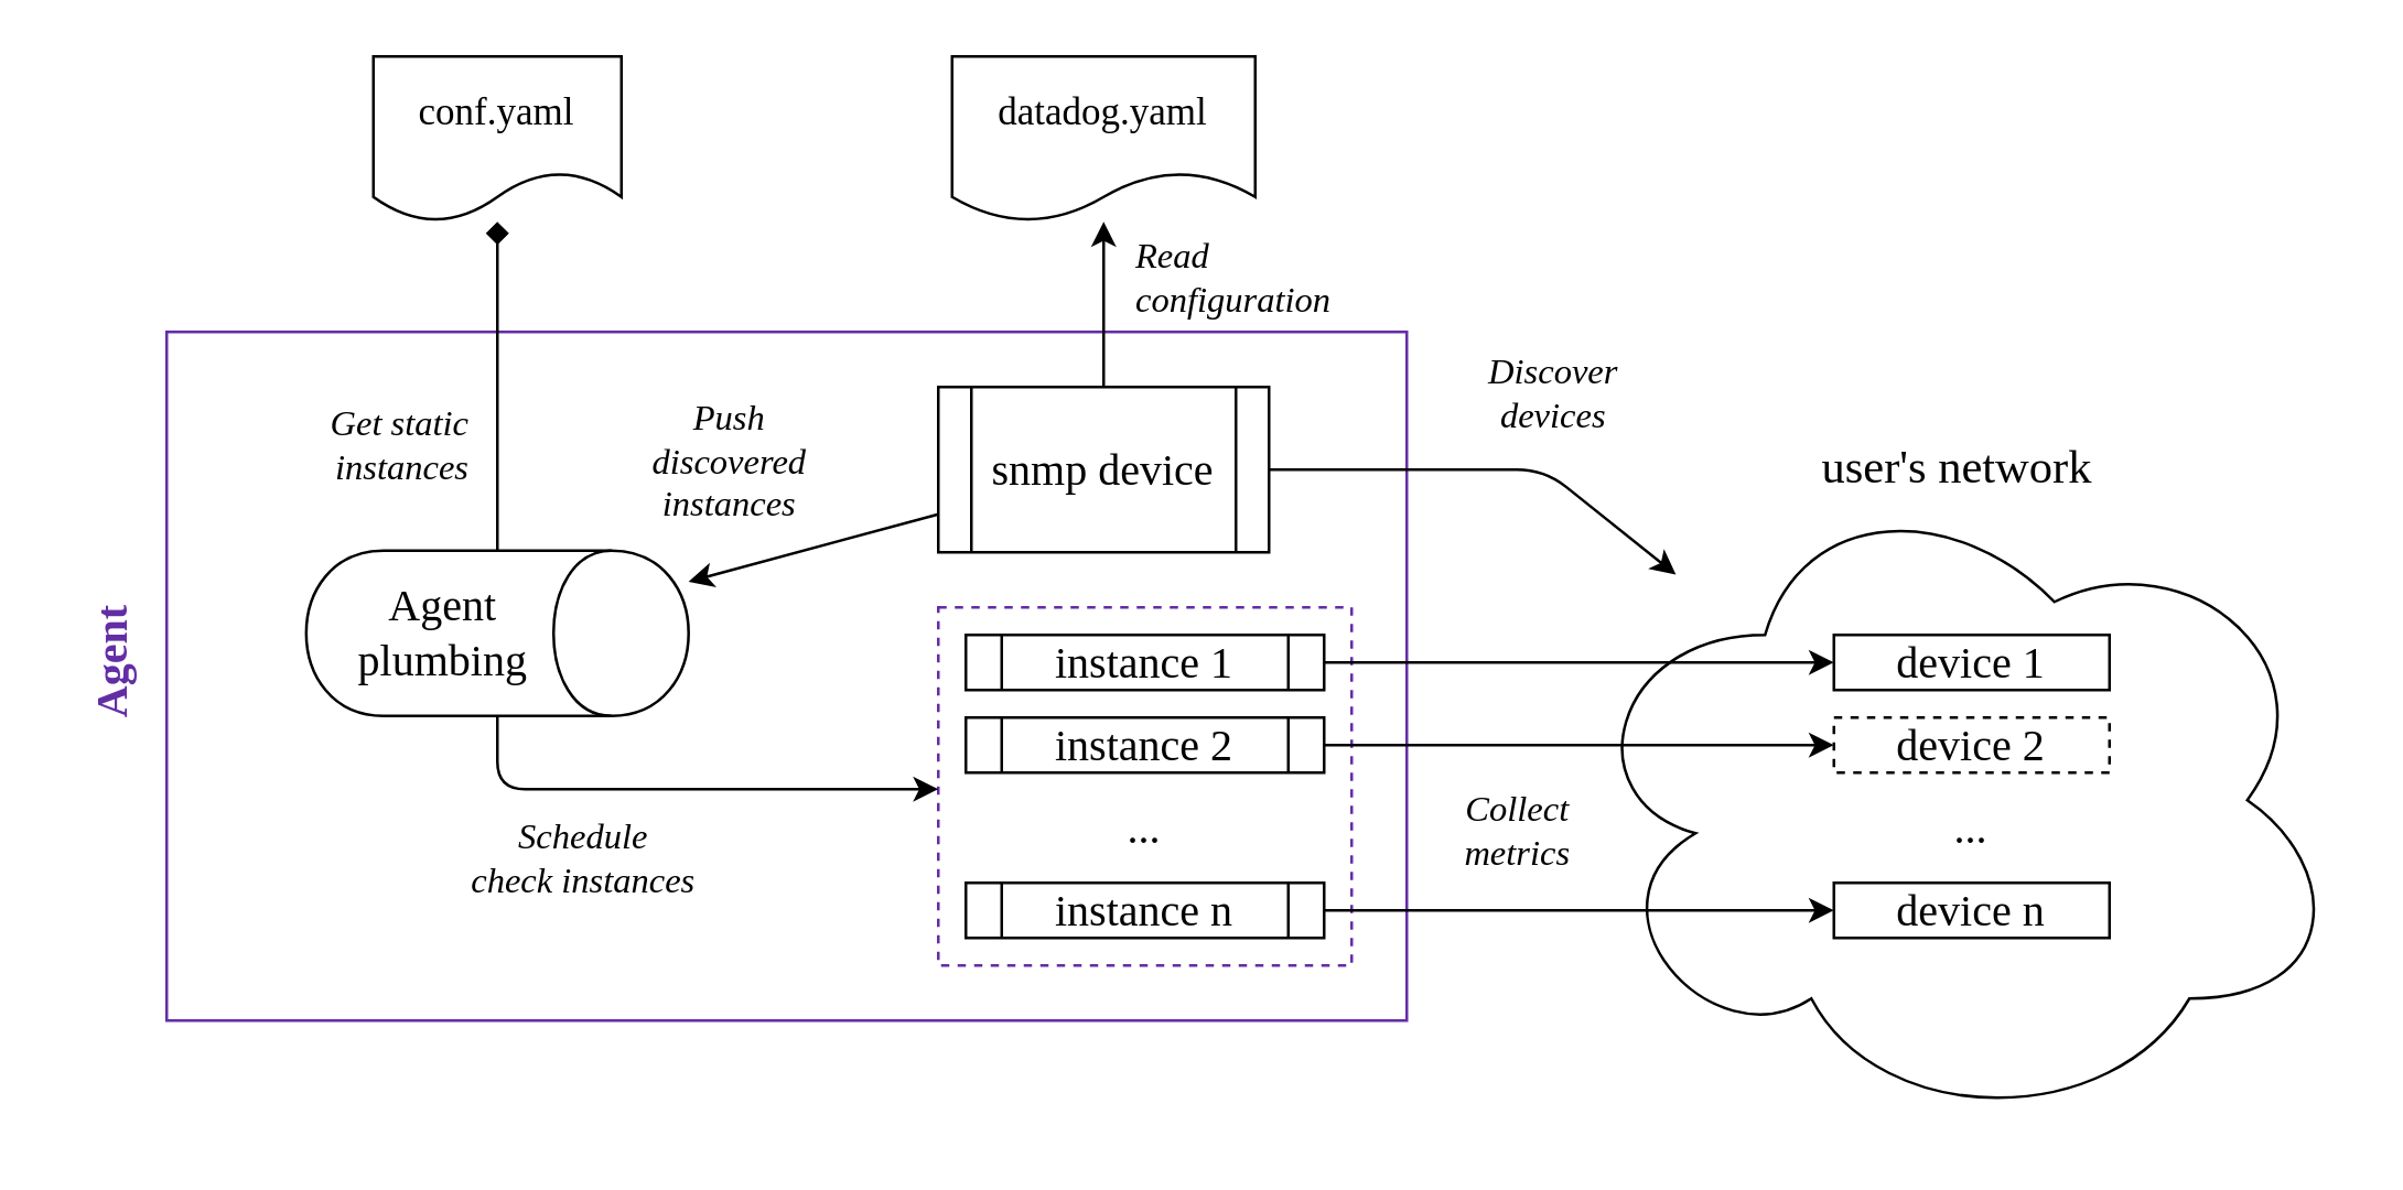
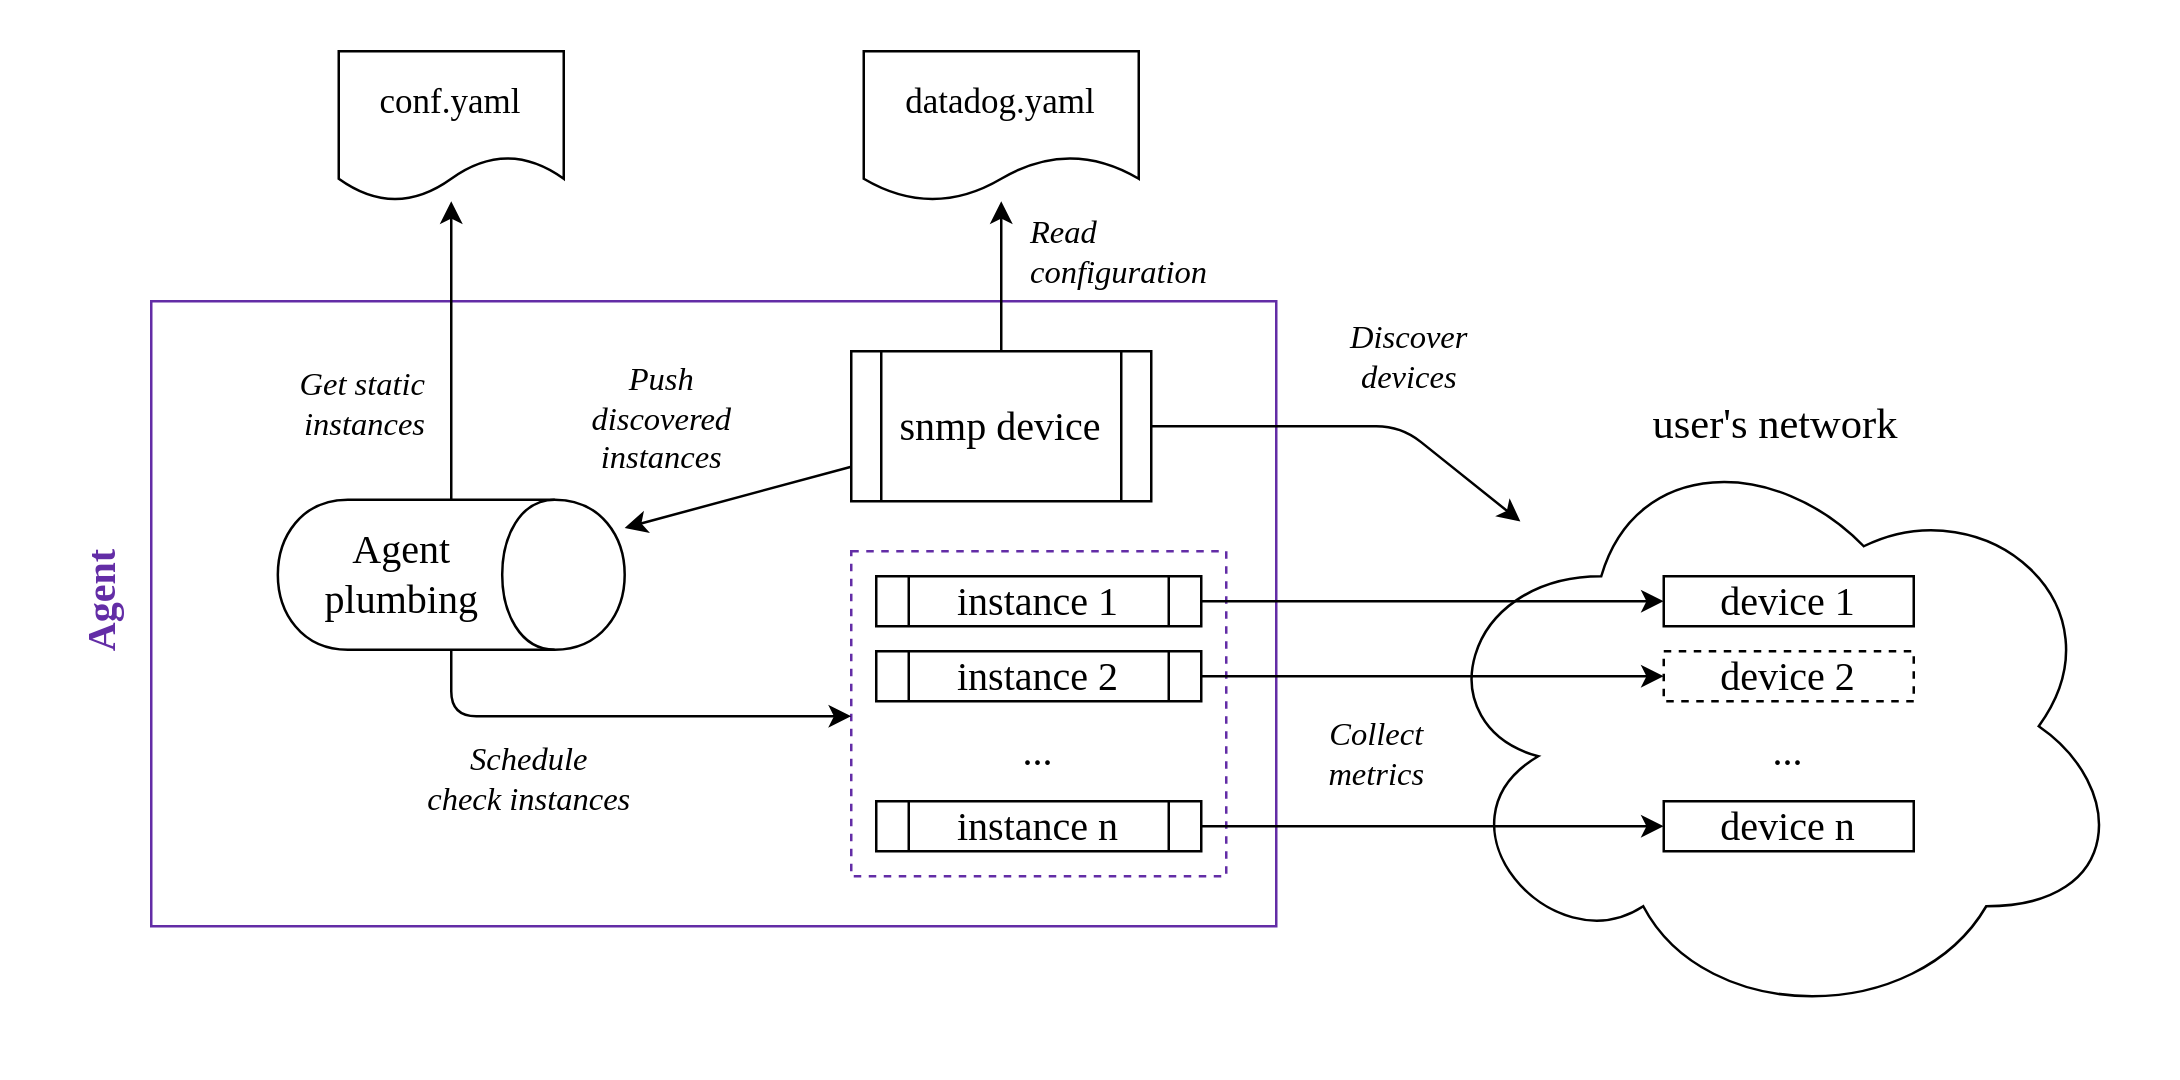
  <mxCell id="0" />
  <mxCell id="1" parent="0" />
  <mxCell id="2" value="" style="rounded=0;whiteSpace=wrap;html=1;fillColor=#FFFFFF;strokeColor=#632DA6;strokeWidth=1;" vertex="1" parent="1"><mxGeometry x="60" y="120" width="450" height="250" as="geometry" /></mxCell>
  <mxCell id="3" value="" style="rounded=0;whiteSpace=wrap;html=1;fontFamily=fira code;fontSize=16;fillColor=#FFFFFF;strokeColor=#632DA6;dashed=1;" vertex="1" parent="1"><mxGeometry x="340" y="220" width="150" height="130" as="geometry" /></mxCell>
  <mxCell id="4" value="" style="ellipse;shape=cloud;whiteSpace=wrap;html=1;fontFamily=fira code;" vertex="1" parent="1"><mxGeometry x="570" y="170" width="280" height="240" as="geometry" /></mxCell>
  <mxCell id="5" value="user's network" style="text;html=1;strokeColor=none;fillColor=none;align=center;verticalAlign=middle;whiteSpace=wrap;rounded=0;fontSize=17;fontFamily=fira code;" vertex="1" parent="1"><mxGeometry x="570" y="150" width="280" height="40" as="geometry" /></mxCell>
  <mxCell id="6" value="Agent" style="text;html=1;strokeColor=none;fillColor=none;align=center;verticalAlign=middle;whiteSpace=wrap;rounded=0;fontSize=16;fontFamily=fira code;fontStyle=1;fontColor=#632da6;horizontal=0;" vertex="1" parent="1"><mxGeometry x="20" y="120" width="40" height="240" as="geometry" /></mxCell>
  <mxCell id="7" value="snmp device" style="shape=process;whiteSpace=wrap;html=1;backgroundOutline=1;fontSize=16;fontFamily=fira code;fontStyle=0" vertex="1" parent="1"><mxGeometry x="340" y="140" width="120" height="60" as="geometry" /></mxCell>
  <mxCell id="8" value="instance 1" style="shape=process;whiteSpace=wrap;html=1;backgroundOutline=1;fontSize=16;fontFamily=fira code;" vertex="1" parent="1"><mxGeometry x="350" y="230" width="130" height="20" as="geometry" /></mxCell>
  <mxCell id="9" value="instance 2" style="shape=process;whiteSpace=wrap;html=1;backgroundOutline=1;fontSize=16;fontFamily=fira code;" vertex="1" parent="1"><mxGeometry x="350" y="260" width="130" height="20" as="geometry" /></mxCell>
  <mxCell id="10" value="instance n" style="shape=process;whiteSpace=wrap;html=1;backgroundOutline=1;fontSize=16;fontFamily=fira code;" vertex="1" parent="1"><mxGeometry x="350" y="320" width="130" height="20" as="geometry" /></mxCell>
  <mxCell id="11" value="..." style="text;html=1;strokeColor=none;fillColor=none;align=center;verticalAlign=middle;whiteSpace=wrap;rounded=0;fontFamily=fira code;fontSize=16;" vertex="1" parent="1"><mxGeometry x="350" y="290" width="130" height="20" as="geometry" /></mxCell>
  <mxCell id="12" value="device 1" style="rounded=0;whiteSpace=wrap;html=1;fontFamily=fira code;fontSize=16;" vertex="1" parent="1"><mxGeometry x="665" y="230" width="100" height="20" as="geometry" /></mxCell>
  <mxCell id="13" value="device 2" style="rounded=0;whiteSpace=wrap;html=1;fontFamily=fira code;fontSize=16;dashed=1;" vertex="1" parent="1"><mxGeometry x="665" y="260" width="100" height="20" as="geometry" /></mxCell>
  <mxCell id="14" value="device n" style="rounded=0;whiteSpace=wrap;html=1;fontFamily=fira code;fontSize=16;" vertex="1" parent="1"><mxGeometry x="665" y="320" width="100" height="20" as="geometry" /></mxCell>
  <mxCell id="15" value="..." style="text;html=1;strokeColor=none;fillColor=none;align=center;verticalAlign=middle;whiteSpace=wrap;rounded=0;fontFamily=fira code;fontSize=16;" vertex="1" parent="1"><mxGeometry x="665" y="290" width="100" height="20" as="geometry" /></mxCell>
  <mxCell id="16" value="Discover&lt;br style=&quot;font-size: 13px;&quot;&gt;devices" style="endArrow=classic;html=1;fontFamily=fira code;fontSize=13;labelBackgroundColor=none;elbow=vertical;fontStyle=2;fontColor=#000000;" edge="1" parent="1" source="7" target="4"><mxGeometry x="0.286" y="30" width="50" height="50" relative="1" as="geometry"><mxPoint x="550" y="180" as="sourcePoint" /><mxPoint x="600" y="130" as="targetPoint" /><Array as="points"><mxPoint x="560" y="170" /></Array><mxPoint x="-19" y="-7" as="offset" /></mxGeometry></mxCell>
  <mxCell id="17" value="" style="endArrow=classic;html=1;fontFamily=fira code;fontSize=16;labelBackgroundColor=none;entryX=0;entryY=0.5;entryDx=0;entryDy=0;exitX=1;exitY=0.5;exitDx=0;exitDy=0;" edge="1" parent="1" source="8" target="12"><mxGeometry x="0.264" y="38" width="50" height="50" relative="1" as="geometry"><mxPoint x="480" y="155.882" as="sourcePoint" /><mxPoint x="606.854" y="189.461" as="targetPoint" /><mxPoint as="offset" /></mxGeometry></mxCell>
  <mxCell id="18" value="Collect&lt;br style=&quot;font-size: 13px;&quot;&gt;metrics" style="edgeLabel;html=1;align=center;verticalAlign=middle;resizable=0;points=[];fontSize=13;fontFamily=fira code;fontStyle=2;labelBackgroundColor=none;fontColor=#000000;" vertex="1" connectable="0" parent="17"><mxGeometry x="-0.358" y="3" relative="1" as="geometry"><mxPoint x="10.57" y="63" as="offset" /></mxGeometry></mxCell>
  <mxCell id="19" value="" style="endArrow=classic;html=1;fontFamily=fira code;fontSize=16;labelBackgroundColor=none;exitX=1;exitY=0.5;exitDx=0;exitDy=0;entryX=0;entryY=0.5;entryDx=0;entryDy=0;" edge="1" parent="1" source="9" target="13"><mxGeometry x="0.264" y="38" width="50" height="50" relative="1" as="geometry"><mxPoint x="490" y="231.613" as="sourcePoint" /><mxPoint x="710" y="200" as="targetPoint" /><mxPoint as="offset" /></mxGeometry></mxCell>
  <mxCell id="20" value="" style="endArrow=classic;html=1;fontFamily=fira code;fontSize=16;labelBackgroundColor=none;entryX=0;entryY=0.5;entryDx=0;entryDy=0;exitX=1;exitY=0.5;exitDx=0;exitDy=0;" edge="1" parent="1" source="10" target="14"><mxGeometry x="0.264" y="38" width="50" height="50" relative="1" as="geometry"><mxPoint x="490" y="240" as="sourcePoint" /><mxPoint x="710" y="190" as="targetPoint" /><mxPoint as="offset" /></mxGeometry></mxCell>
  <mxCell id="21" value="" style="endArrow=classic;html=1;labelBackgroundColor=none;fontFamily=fira code;fontSize=14;" edge="1" parent="1" source="7" target="30"><mxGeometry x="-0.077" y="95" width="50" height="50" relative="1" as="geometry"><mxPoint x="296.471" y="210" as="sourcePoint" /><mxPoint x="310" y="207.5" as="targetPoint" /><Array as="points" /><mxPoint as="offset" /></mxGeometry></mxCell>
  <mxCell id="22" value="Push&lt;br style=&quot;font-size: 13px;&quot;&gt;discovered&lt;br style=&quot;font-size: 13px;&quot;&gt;instances" style="edgeLabel;html=1;align=center;verticalAlign=middle;resizable=0;points=[];fontSize=13;fontFamily=fira code;fontColor=#000000;labelBackgroundColor=none;fontStyle=2" vertex="1" connectable="0" parent="21"><mxGeometry x="-0.136" y="-1" relative="1" as="geometry"><mxPoint x="-36.66" y="-29.78" as="offset" /></mxGeometry></mxCell>
  <mxCell id="23" value="conf.yaml" style="shape=document;whiteSpace=wrap;html=1;boundedLbl=1;labelBackgroundColor=none;fontFamily=fira code;fontSize=14;" vertex="1" parent="1"><mxGeometry x="135" y="20" width="90" height="60" as="geometry" /></mxCell>
- <mxCell id="24" value="" style="endArrow=diamond;html=1;labelBackgroundColor=none;fontFamily=fira code;fontSize=14;" edge="1" parent="1" source="30" target="23"><mxGeometry x="-0.077" y="95" width="50" height="50" relative="1" as="geometry"><mxPoint x="360" y="140" as="sourcePoint" /><mxPoint x="290" y="50" as="targetPoint" /><Array as="points" /><mxPoint as="offset" /></mxGeometry></mxCell>
+ <mxCell id="24" value="" style="endArrow=classic;html=1;labelBackgroundColor=none;fontFamily=fira code;fontSize=14;" edge="1" parent="1" source="30" target="23"><mxGeometry x="-0.077" y="95" width="50" height="50" relative="1" as="geometry"><mxPoint x="360" y="140" as="sourcePoint" /><mxPoint x="290" y="50" as="targetPoint" /><Array as="points" /><mxPoint as="offset" /></mxGeometry></mxCell>
  <mxCell id="25" value="Get static&lt;br style=&quot;font-size: 13px;&quot;&gt;instances" style="edgeLabel;html=1;align=right;verticalAlign=middle;resizable=0;points=[];fontSize=13;fontFamily=fira code;fontColor=#000000;labelBackgroundColor=none;fontStyle=2" vertex="1" connectable="0" parent="24"><mxGeometry x="0.028" y="-1" relative="1" as="geometry"><mxPoint x="-11" y="21.63" as="offset" /></mxGeometry></mxCell>
  <mxCell id="26" value="" style="endArrow=classic;html=1;labelBackgroundColor=none;fontFamily=fira code;fontSize=14;" edge="1" parent="1" source="30"><mxGeometry x="-0.077" y="95" width="50" height="50" relative="1" as="geometry"><mxPoint x="250" y="260" as="sourcePoint" /><mxPoint x="340" y="286" as="targetPoint" /><Array as="points"><mxPoint x="180" y="286" /></Array><mxPoint as="offset" /></mxGeometry></mxCell>
  <mxCell id="27" value="Schedule&lt;br style=&quot;font-size: 13px;&quot;&gt;check instances" style="edgeLabel;html=1;align=center;verticalAlign=middle;resizable=0;points=[];fontSize=13;fontFamily=fira code;fontStyle=2;labelBackgroundColor=none;fontColor=#000000;" vertex="1" connectable="0" parent="26"><mxGeometry x="-0.137" y="-1" relative="1" as="geometry"><mxPoint x="-24.37" y="23" as="offset" /></mxGeometry></mxCell>
  <mxCell id="28" value="Read&lt;br&gt;configuration" style="edgeStyle=none;rounded=0;orthogonalLoop=1;jettySize=auto;html=1;labelBackgroundColor=none;strokeColor=#000000;fontFamily=fira code;fontSize=13;fontColor=#000000;fontStyle=2;align=left;" edge="1" parent="1" source="7" target="29"><mxGeometry x="0.333" y="-10" relative="1" as="geometry"><mxPoint as="offset" /></mxGeometry></mxCell>
  <mxCell id="29" value="datadog.yaml" style="shape=document;whiteSpace=wrap;html=1;boundedLbl=1;labelBackgroundColor=none;fontFamily=fira code;fontSize=14;" vertex="1" parent="1"><mxGeometry x="345" y="20" width="110" height="60" as="geometry" /></mxCell>
  <mxCell id="30" value="Agent plumbing" style="shape=cylinder;whiteSpace=wrap;html=1;boundedLbl=1;backgroundOutline=1;labelBackgroundColor=none;strokeColor=#000000;strokeWidth=1;fillColor=#FFFFFF;fontFamily=fira code;fontSize=16;fontColor=#000000;horizontal=0;rotation=90;align=center;verticalAlign=middle;" vertex="1" parent="1"><mxGeometry y="160" width="60" height="138.75" as="geometry" x="150" /></mxCell>
